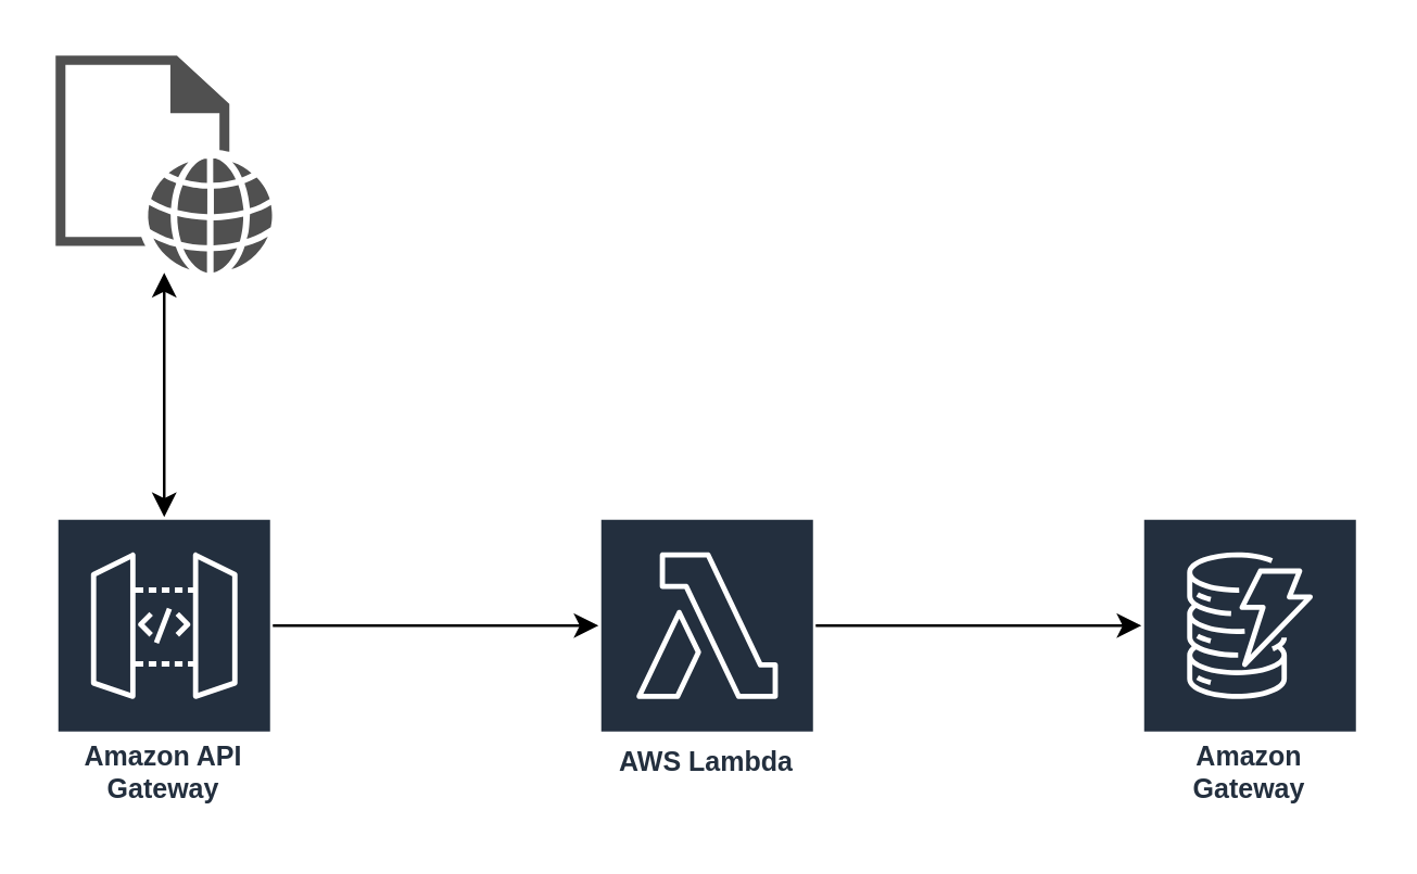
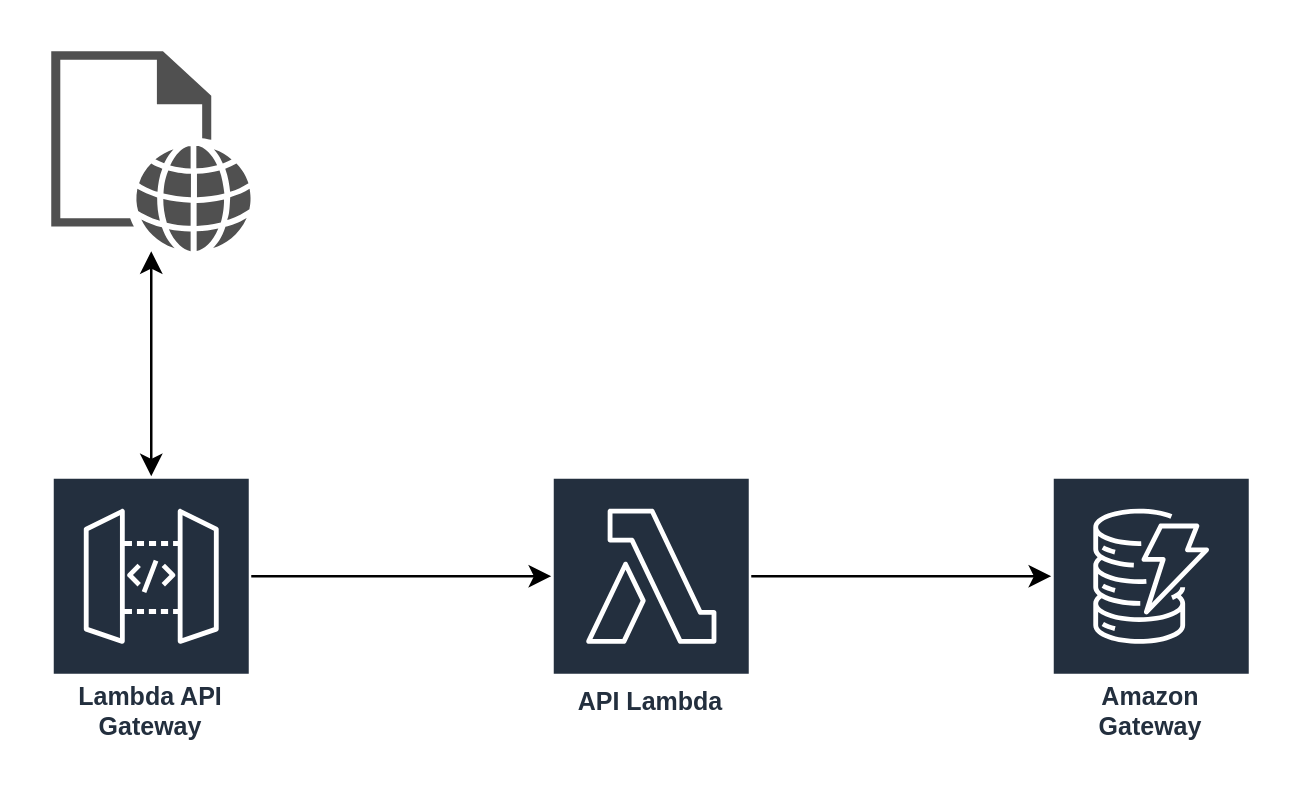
  <mxCell id="0" />
  <mxCell id="1" parent="0" />
  <mxCell id="2" value="" style="sketch=0;pointerEvents=1;shadow=0;dashed=0;html=1;strokeColor=none;fillColor=#505050;labelPosition=center;verticalLabelPosition=bottom;verticalAlign=top;outlineConnect=0;align=center;shape=mxgraph.office.concepts.web_page;" vertex="1" parent="1"><mxGeometry x="20" y="20" width="80" height="80" as="geometry" /></mxCell>
- <mxCell id="3" value="Amazon API Gateway" style="sketch=0;outlineConnect=0;fontColor=#232F3E;gradientColor=none;strokeColor=#ffffff;fillColor=#232F3E;dashed=0;verticalLabelPosition=middle;verticalAlign=bottom;align=center;html=1;whiteSpace=wrap;fontSize=10;fontStyle=1;spacing=3;shape=mxgraph.aws4.productIcon;prIcon=mxgraph.aws4.api_gateway;" vertex="1" parent="1"><mxGeometry x="20" y="190" width="80" height="110" as="geometry" /></mxCell>
+ <mxCell id="3" value="Lambda API Gateway" style="sketch=0;outlineConnect=0;fontColor=#232F3E;gradientColor=none;strokeColor=#ffffff;fillColor=#232F3E;dashed=0;verticalLabelPosition=middle;verticalAlign=bottom;align=center;html=1;whiteSpace=wrap;fontSize=10;fontStyle=1;spacing=3;shape=mxgraph.aws4.productIcon;prIcon=mxgraph.aws4.api_gateway;" vertex="1" parent="1"><mxGeometry x="20" y="190" width="80" height="110" as="geometry" /></mxCell>
  <mxCell id="4" value="" style="endArrow=classic;startArrow=classic;html=1;rounded=0;" edge="1" parent="1" source="3" target="2"><mxGeometry width="50" height="50" relative="1" as="geometry"><mxPoint x="330" y="380" as="sourcePoint" /><mxPoint x="380" y="330" as="targetPoint" /></mxGeometry></mxCell>
- <mxCell id="5" value="AWS Lambda" style="sketch=0;outlineConnect=0;fontColor=#232F3E;gradientColor=none;strokeColor=#ffffff;fillColor=#232F3E;dashed=0;verticalLabelPosition=middle;verticalAlign=bottom;align=center;html=1;whiteSpace=wrap;fontSize=10;fontStyle=1;spacing=3;shape=mxgraph.aws4.productIcon;prIcon=mxgraph.aws4.lambda;" vertex="1" parent="1"><mxGeometry x="220" y="190" width="80" height="100" as="geometry" /></mxCell>
+ <mxCell id="5" value="API Lambda" style="sketch=0;outlineConnect=0;fontColor=#232F3E;gradientColor=none;strokeColor=#ffffff;fillColor=#232F3E;dashed=0;verticalLabelPosition=middle;verticalAlign=bottom;align=center;html=1;whiteSpace=wrap;fontSize=10;fontStyle=1;spacing=3;shape=mxgraph.aws4.productIcon;prIcon=mxgraph.aws4.lambda;" vertex="1" parent="1"><mxGeometry x="220" y="190" width="80" height="100" as="geometry" /></mxCell>
  <mxCell id="6" value="" style="endArrow=classic;html=1;rounded=0;" edge="1" parent="1"><mxGeometry width="50" height="50" relative="1" as="geometry"><mxPoint x="100" y="230" as="sourcePoint" /><mxPoint x="220" y="230" as="targetPoint" /><Array as="points" /></mxGeometry></mxCell>
  <mxCell id="7" value="Amazon Gateway" style="sketch=0;outlineConnect=0;fontColor=#232F3E;gradientColor=none;strokeColor=#ffffff;fillColor=#232F3E;dashed=0;verticalLabelPosition=middle;verticalAlign=bottom;align=center;html=1;whiteSpace=wrap;fontSize=10;fontStyle=1;spacing=3;shape=mxgraph.aws4.productIcon;prIcon=mxgraph.aws4.dynamodb;" vertex="1" parent="1"><mxGeometry x="420" y="190" width="80" height="110" as="geometry" /></mxCell>
  <mxCell id="8" value="" style="endArrow=classic;html=1;rounded=0;" edge="1" parent="1"><mxGeometry width="50" height="50" relative="1" as="geometry"><mxPoint x="300" y="230" as="sourcePoint" /><mxPoint x="420" y="230" as="targetPoint" /><Array as="points" /></mxGeometry></mxCell>
